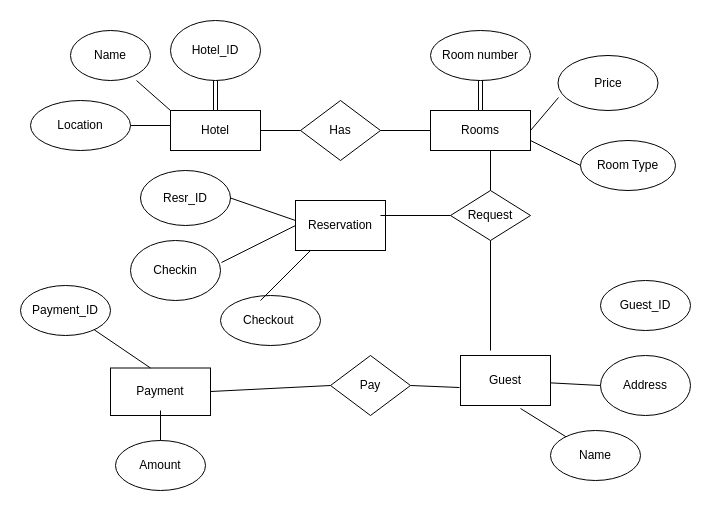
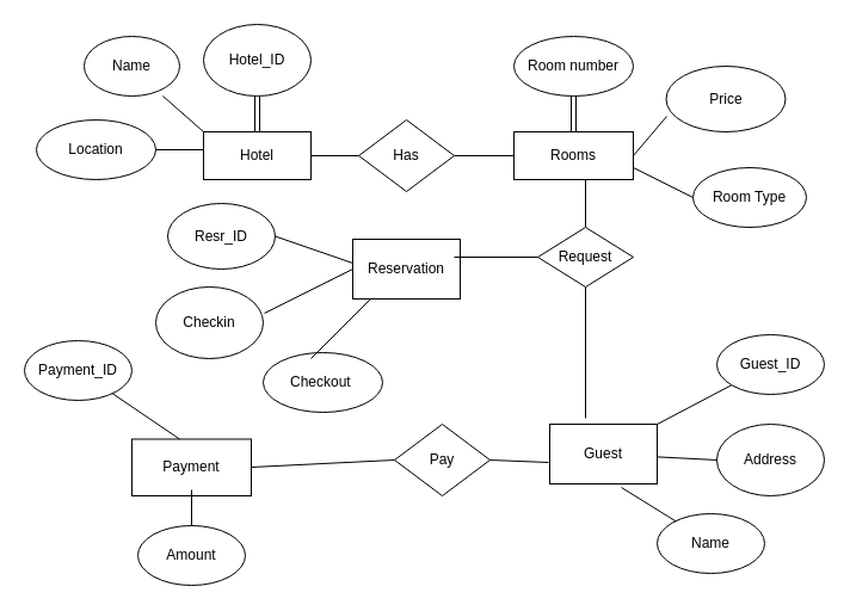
  <mxCell id="0" />
  <mxCell id="1" parent="0" />
  <mxCell id="2" value="Hotel" style="rounded=0;whiteSpace=wrap;html=1;" vertex="1" parent="1"><mxGeometry x="170" y="110" width="90" height="40" as="geometry" /></mxCell>
  <mxCell id="3" value="Name" style="ellipse;whiteSpace=wrap;html=1;" vertex="1" parent="1"><mxGeometry x="70" y="30" width="80" height="50" as="geometry" /></mxCell>
  <mxCell id="4" value="Hotel_ID" style="ellipse;whiteSpace=wrap;html=1;" vertex="1" parent="1"><mxGeometry x="170" y="20" width="90" height="60" as="geometry" /></mxCell>
  <mxCell id="5" value="Location" style="ellipse;whiteSpace=wrap;html=1;" vertex="1" parent="1"><mxGeometry x="30" y="100" width="100" height="50" as="geometry" /></mxCell>
  <mxCell id="6" value="" style="endArrow=none;html=1;exitX=1;exitY=0.5;exitDx=0;exitDy=0;entryX=0;entryY=0.375;entryDx=0;entryDy=0;entryPerimeter=0;" edge="1" parent="1" source="5" target="2"><mxGeometry width="50" height="50" relative="1" as="geometry"><mxPoint x="120" y="170" as="sourcePoint" /><mxPoint x="160" y="125" as="targetPoint" /></mxGeometry></mxCell>
  <mxCell id="7" value="" style="endArrow=none;html=1;exitX=0.825;exitY=1;exitDx=0;exitDy=0;exitPerimeter=0;entryX=0;entryY=0;entryDx=0;entryDy=0;" edge="1" parent="1" source="3" target="2"><mxGeometry width="50" height="50" relative="1" as="geometry"><mxPoint x="120" y="155" as="sourcePoint" /><mxPoint x="170" y="105" as="targetPoint" /></mxGeometry></mxCell>
  <mxCell id="8" value="" style="shape=link;html=1;exitX=0.5;exitY=0;exitDx=0;exitDy=0;" edge="1" parent="1" source="2" target="4"><mxGeometry width="100" relative="1" as="geometry"><mxPoint x="200" y="110" as="sourcePoint" /><mxPoint x="300" y="110" as="targetPoint" /></mxGeometry></mxCell>
  <mxCell id="9" value="Has" style="rhombus;whiteSpace=wrap;html=1;" vertex="1" parent="1"><mxGeometry x="300" y="100" width="80" height="60" as="geometry" /></mxCell>
  <mxCell id="10" value="Rooms" style="rounded=0;whiteSpace=wrap;html=1;" vertex="1" parent="1"><mxGeometry x="430" y="110" width="100" height="40" as="geometry" /></mxCell>
  <mxCell id="11" value="" style="endArrow=none;html=1;exitX=1;exitY=0.5;exitDx=0;exitDy=0;entryX=0;entryY=0.5;entryDx=0;entryDy=0;" edge="1" parent="1" source="9" target="10"><mxGeometry width="50" height="50" relative="1" as="geometry"><mxPoint x="380" y="170" as="sourcePoint" /><mxPoint x="430" y="120" as="targetPoint" /></mxGeometry></mxCell>
  <mxCell id="12" value="" style="endArrow=none;html=1;exitX=1;exitY=0.5;exitDx=0;exitDy=0;" edge="1" parent="1" source="2"><mxGeometry width="50" height="50" relative="1" as="geometry"><mxPoint x="250" y="180" as="sourcePoint" /><mxPoint x="300" y="130" as="targetPoint" /></mxGeometry></mxCell>
  <mxCell id="13" value="Room number" style="ellipse;whiteSpace=wrap;html=1;" vertex="1" parent="1"><mxGeometry x="430" y="30" width="100" height="50" as="geometry" /></mxCell>
  <mxCell id="14" value="Room Type" style="ellipse;whiteSpace=wrap;html=1;" vertex="1" parent="1"><mxGeometry x="580" y="140" width="95" height="50" as="geometry" /></mxCell>
  <mxCell id="15" value="Price" style="ellipse;whiteSpace=wrap;html=1;" vertex="1" parent="1"><mxGeometry x="557.5" y="55" width="100" height="55" as="geometry" /></mxCell>
  <mxCell id="16" value="" style="endArrow=none;html=1;exitX=0;exitY=0.5;exitDx=0;exitDy=0;entryX=1;entryY=0.75;entryDx=0;entryDy=0;" edge="1" parent="1" source="14" target="10"><mxGeometry width="50" height="50" relative="1" as="geometry"><mxPoint x="480" y="170" as="sourcePoint" /><mxPoint x="540" y="140" as="targetPoint" /></mxGeometry></mxCell>
  <mxCell id="17" value="" style="endArrow=none;html=1;exitX=1;exitY=0.5;exitDx=0;exitDy=0;entryX=0.005;entryY=0.764;entryDx=0;entryDy=0;entryPerimeter=0;" edge="1" parent="1" source="10" target="15"><mxGeometry width="50" height="50" relative="1" as="geometry"><mxPoint x="520" y="170" as="sourcePoint" /><mxPoint x="570" y="130" as="targetPoint" /></mxGeometry></mxCell>
  <mxCell id="18" value="" style="shape=link;html=1;entryX=0.5;entryY=0;entryDx=0;entryDy=0;" edge="1" parent="1" target="10"><mxGeometry width="100" relative="1" as="geometry"><mxPoint x="480" y="110" as="sourcePoint" /><mxPoint x="450" y="270" as="targetPoint" /><Array as="points"><mxPoint x="480" y="80" /></Array></mxGeometry></mxCell>
  <mxCell id="19" value="" style="shape=link;html=1;entryX=0.5;entryY=1;entryDx=0;entryDy=0;" edge="1" parent="1" target="13"><mxGeometry width="100" relative="1" as="geometry"><mxPoint x="480" y="110" as="sourcePoint" /><mxPoint x="520" y="99" as="targetPoint" /></mxGeometry></mxCell>
  <mxCell id="20" value="Guest" style="rounded=0;whiteSpace=wrap;html=1;" vertex="1" parent="1"><mxGeometry x="460" y="355" width="90" height="50" as="geometry" /></mxCell>
  <mxCell id="21" value="Guest_ID" style="ellipse;whiteSpace=wrap;html=1;" vertex="1" parent="1"><mxGeometry x="600" y="280" width="90" height="50" as="geometry" /></mxCell>
  <mxCell id="22" value="Name" style="ellipse;whiteSpace=wrap;html=1;" vertex="1" parent="1"><mxGeometry x="550" y="430" width="90" height="50" as="geometry" /></mxCell>
  <mxCell id="23" value="Address" style="ellipse;whiteSpace=wrap;html=1;" vertex="1" parent="1"><mxGeometry x="600" y="355" width="90" height="60" as="geometry" /></mxCell>
+ <mxCell id="24" value="" style="endArrow=none;html=1;entryX=1;entryY=0;entryDx=0;entryDy=0;" edge="1" parent="1" source="21" target="20"><mxGeometry width="50" height="50" relative="1" as="geometry"><mxPoint x="120" y="250" as="sourcePoint" /><mxPoint x="540" y="280" as="targetPoint" /></mxGeometry></mxCell>
  <mxCell id="25" value="" style="endArrow=none;html=1;entryX=0.667;entryY=1.06;entryDx=0;entryDy=0;entryPerimeter=0;" edge="1" parent="1" source="22" target="20"><mxGeometry width="50" height="50" relative="1" as="geometry"><mxPoint x="120" y="280" as="sourcePoint" /><mxPoint x="170" y="230" as="targetPoint" /></mxGeometry></mxCell>
  <mxCell id="26" value="" style="endArrow=none;html=1;exitX=0;exitY=0.5;exitDx=0;exitDy=0;" edge="1" parent="1" source="23" target="20"><mxGeometry width="50" height="50" relative="1" as="geometry"><mxPoint x="490" y="340" as="sourcePoint" /><mxPoint x="520" y="310" as="targetPoint" /></mxGeometry></mxCell>
  <mxCell id="27" value="Request" style="rhombus;whiteSpace=wrap;html=1;" vertex="1" parent="1"><mxGeometry x="450" y="190" width="80" height="50" as="geometry" /></mxCell>
  <mxCell id="28" value="" style="endArrow=none;html=1;" edge="1" parent="1" source="27"><mxGeometry width="50" height="50" relative="1" as="geometry"><mxPoint x="440" y="200" as="sourcePoint" /><mxPoint x="490" y="150" as="targetPoint" /></mxGeometry></mxCell>
  <mxCell id="29" value="" style="endArrow=none;html=1;entryX=0.5;entryY=1;entryDx=0;entryDy=0;" edge="1" parent="1" target="27"><mxGeometry width="50" height="50" relative="1" as="geometry"><mxPoint x="490" y="350" as="sourcePoint" /><mxPoint x="490" y="240" as="targetPoint" /></mxGeometry></mxCell>
  <mxCell id="30" value="Payment" style="rounded=0;whiteSpace=wrap;html=1;" vertex="1" parent="1"><mxGeometry x="110" y="367.5" width="100" height="47.5" as="geometry" /></mxCell>
  <mxCell id="31" value="Pay" style="rhombus;whiteSpace=wrap;html=1;" vertex="1" parent="1"><mxGeometry x="330" y="355" width="80" height="60" as="geometry" /></mxCell>
  <mxCell id="32" value="" style="endArrow=none;html=1;exitX=1;exitY=0.5;exitDx=0;exitDy=0;entryX=-0.011;entryY=0.64;entryDx=0;entryDy=0;entryPerimeter=0;" edge="1" parent="1" source="31" target="20"><mxGeometry width="50" height="50" relative="1" as="geometry"><mxPoint x="400" y="330" as="sourcePoint" /><mxPoint x="450" y="280" as="targetPoint" /></mxGeometry></mxCell>
  <mxCell id="33" value="" style="endArrow=none;html=1;entryX=0;entryY=0.5;entryDx=0;entryDy=0;" edge="1" parent="1" target="31"><mxGeometry width="50" height="50" relative="1" as="geometry"><mxPoint x="210" y="391" as="sourcePoint" /><mxPoint x="330" y="391" as="targetPoint" /></mxGeometry></mxCell>
  <mxCell id="34" value="Payment_ID" style="ellipse;whiteSpace=wrap;html=1;" vertex="1" parent="1"><mxGeometry x="20" y="285" width="90" height="50" as="geometry" /></mxCell>
  <mxCell id="35" value="Amount" style="ellipse;whiteSpace=wrap;html=1;" vertex="1" parent="1"><mxGeometry x="115" y="440" width="90" height="50" as="geometry" /></mxCell>
  <mxCell id="36" value="" style="endArrow=none;html=1;exitX=0.4;exitY=0;exitDx=0;exitDy=0;exitPerimeter=0;" edge="1" parent="1" source="30" target="34"><mxGeometry width="50" height="50" relative="1" as="geometry"><mxPoint x="120" y="290" as="sourcePoint" /><mxPoint x="170" y="240" as="targetPoint" /><Array as="points" /></mxGeometry></mxCell>
  <mxCell id="37" value="" style="endArrow=none;html=1;exitX=0.5;exitY=0;exitDx=0;exitDy=0;" edge="1" parent="1" source="35"><mxGeometry width="50" height="50" relative="1" as="geometry"><mxPoint x="120" y="365" as="sourcePoint" /><mxPoint x="160" y="410" as="targetPoint" /></mxGeometry></mxCell>
  <mxCell id="38" value="Reservation" style="rounded=0;whiteSpace=wrap;html=1;" vertex="1" parent="1"><mxGeometry x="295" y="200" width="90" height="50" as="geometry" /></mxCell>
  <mxCell id="39" value="Resr_ID" style="ellipse;whiteSpace=wrap;html=1;" vertex="1" parent="1"><mxGeometry x="140" y="170" width="90" height="55" as="geometry" /></mxCell>
  <mxCell id="40" value="Checkin" style="ellipse;whiteSpace=wrap;html=1;" vertex="1" parent="1"><mxGeometry x="130" y="240" width="90" height="60" as="geometry" /></mxCell>
  <mxCell id="41" value="Checkout&amp;nbsp;" style="ellipse;whiteSpace=wrap;html=1;" vertex="1" parent="1"><mxGeometry x="220" y="295" width="100" height="50" as="geometry" /></mxCell>
  <mxCell id="42" value="" style="endArrow=none;html=1;entryX=0;entryY=0.5;entryDx=0;entryDy=0;" edge="1" parent="1" target="27"><mxGeometry width="50" height="50" relative="1" as="geometry"><mxPoint x="380" y="215" as="sourcePoint" /><mxPoint x="430" y="250" as="targetPoint" /></mxGeometry></mxCell>
  <mxCell id="43" value="" style="endArrow=none;html=1;exitX=1;exitY=0.5;exitDx=0;exitDy=0;" edge="1" parent="1" source="39"><mxGeometry width="50" height="50" relative="1" as="geometry"><mxPoint x="245" y="270" as="sourcePoint" /><mxPoint x="295" y="220" as="targetPoint" /></mxGeometry></mxCell>
  <mxCell id="44" value="" style="endArrow=none;html=1;exitX=1.011;exitY=0.367;exitDx=0;exitDy=0;exitPerimeter=0;" edge="1" parent="1" source="40"><mxGeometry width="50" height="50" relative="1" as="geometry"><mxPoint x="245" y="275" as="sourcePoint" /><mxPoint x="295" y="225" as="targetPoint" /></mxGeometry></mxCell>
  <mxCell id="45" value="" style="endArrow=none;html=1;" edge="1" parent="1"><mxGeometry width="50" height="50" relative="1" as="geometry"><mxPoint x="260" y="300" as="sourcePoint" /><mxPoint x="310" y="250" as="targetPoint" /></mxGeometry></mxCell>
